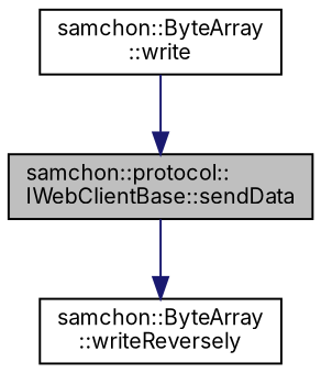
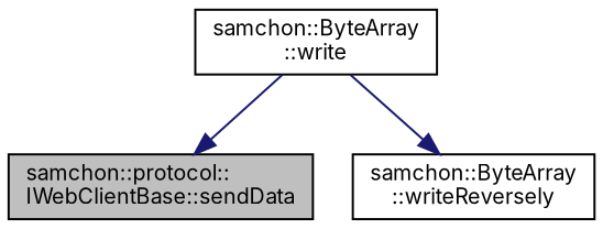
  digraph {
    fontname=Inter
    rankdir=TB
    node [color=black fillcolor=white fontname=Inter fontsize=10 shape=record style=filled]
    edge [color=midnightblue fontname=Inter fontsize=10 labelfontname=Helvetica labelfontsize=10 style=solid]
    n1 [fillcolor=grey75 fontcolor=black height=0.2 label="samchon::protocol::\lIWebClientBase::sendData" width=0.4]
    n2 [height=0.2 label="samchon::ByteArray\l::writeReversely" width=0.4]
    n3 [height=0.2 label="samchon::ByteArray\l::write" width=0.4]
-   n1 -> n2
+   n3 -> n2
    n3 -> n1
  }
